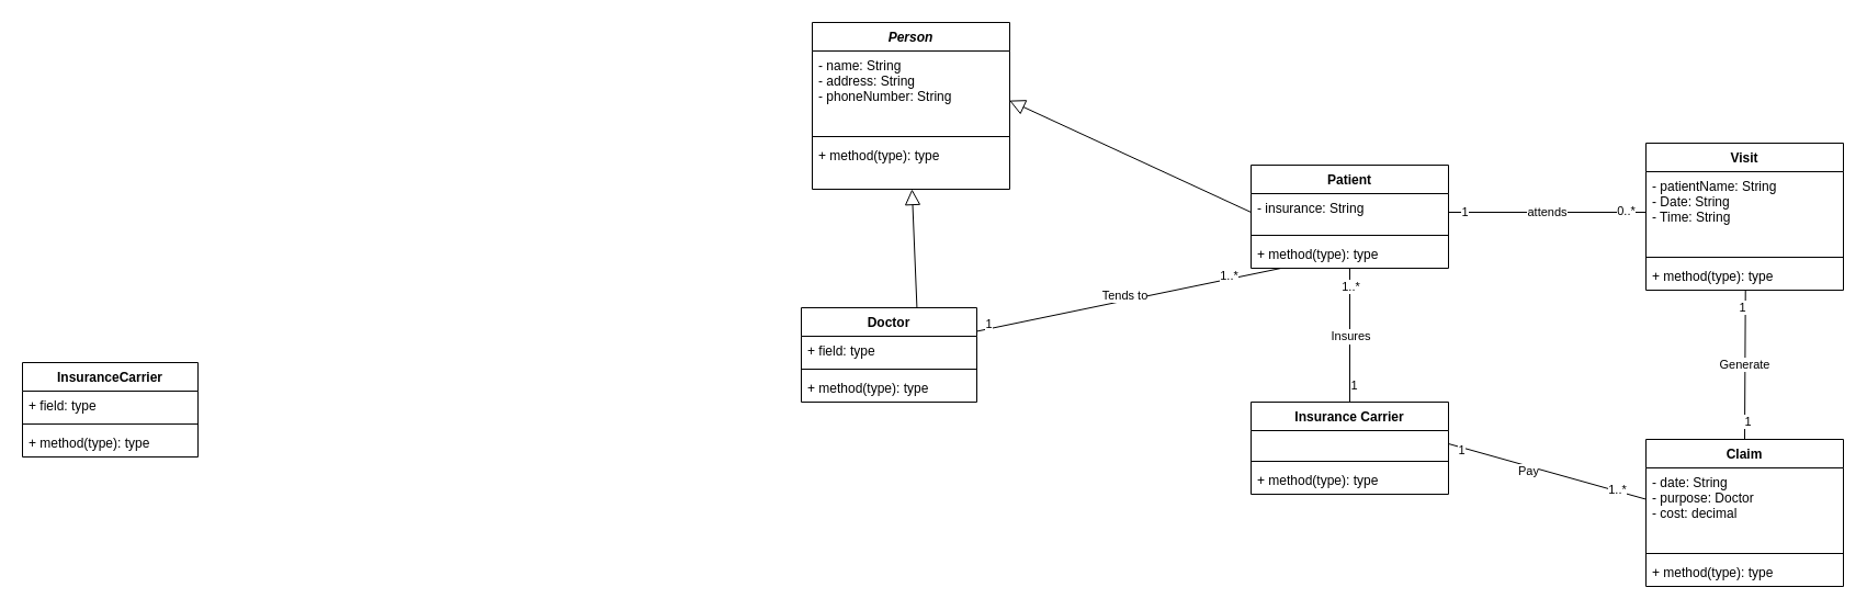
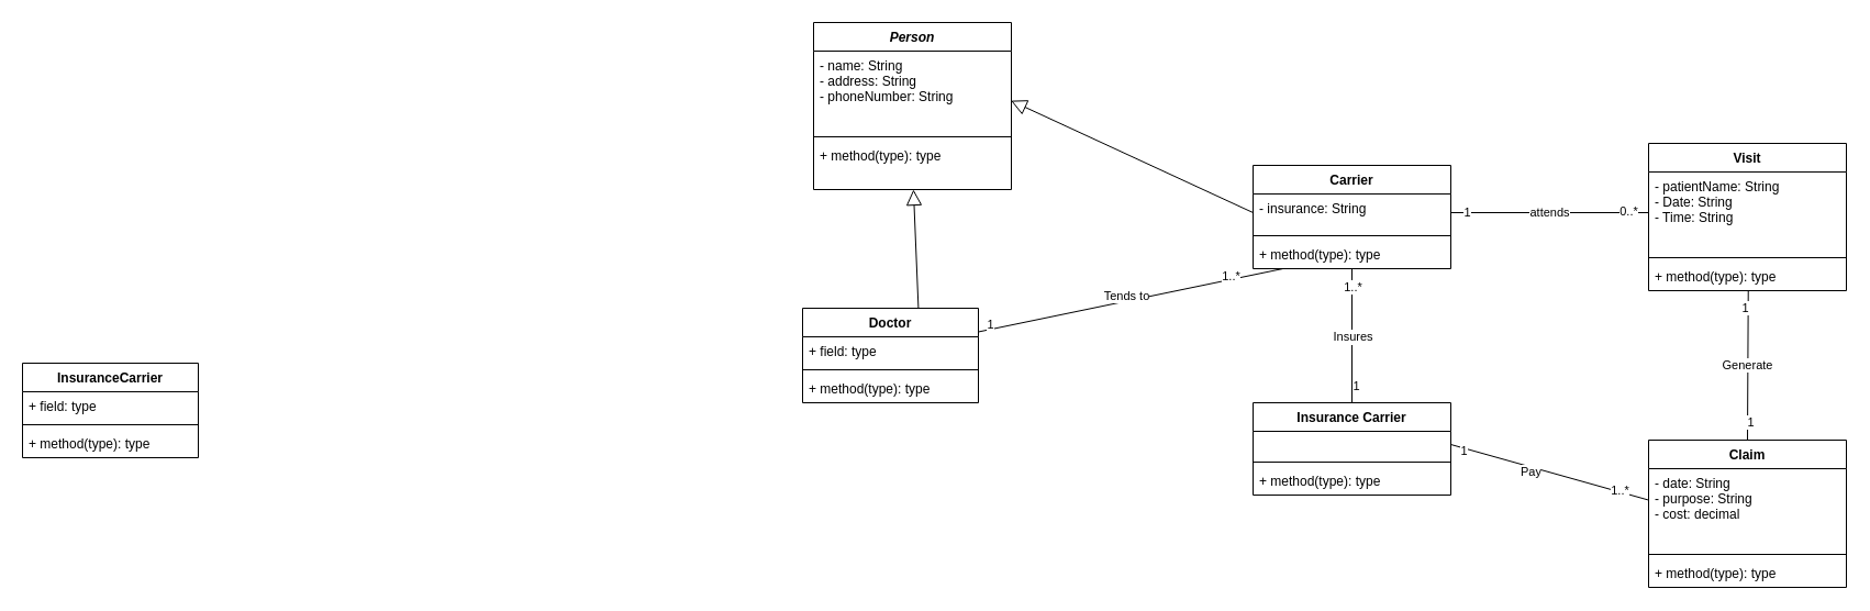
  <mxCell id="0" />
  <mxCell id="1" parent="0" />
- <mxCell id="2" value="Patient" style="swimlane;fontStyle=1;align=center;verticalAlign=top;childLayout=stackLayout;horizontal=1;startSize=26;horizontalStack=0;resizeParent=1;resizeParentMax=0;resizeLast=0;collapsible=1;marginBottom=0;" vertex="1" parent="1"><mxGeometry x="1140" y="150" width="180" height="94" as="geometry" /></mxCell>
+ <mxCell id="2" value="Carrier" style="swimlane;fontStyle=1;align=center;verticalAlign=top;childLayout=stackLayout;horizontal=1;startSize=26;horizontalStack=0;resizeParent=1;resizeParentMax=0;resizeLast=0;collapsible=1;marginBottom=0;" vertex="1" parent="1"><mxGeometry x="1140" y="150" width="180" height="94" as="geometry" /></mxCell>
  <mxCell id="3" value="- insurance: String &#10;" style="text;strokeColor=none;fillColor=none;align=left;verticalAlign=top;spacingLeft=4;spacingRight=4;overflow=hidden;rotatable=0;points=[[0,0.5],[1,0.5]];portConstraint=eastwest;" vertex="1" parent="2"><mxGeometry y="26" width="180" height="34" as="geometry" /></mxCell>
  <mxCell id="4" value="" style="line;strokeWidth=1;fillColor=none;align=left;verticalAlign=middle;spacingTop=-1;spacingLeft=3;spacingRight=3;rotatable=0;labelPosition=right;points=[];portConstraint=eastwest;" vertex="1" parent="2"><mxGeometry y="60" width="180" height="8" as="geometry" /></mxCell>
  <mxCell id="5" value="+ method(type): type" style="text;strokeColor=none;fillColor=none;align=left;verticalAlign=top;spacingLeft=4;spacingRight=4;overflow=hidden;rotatable=0;points=[[0,0.5],[1,0.5]];portConstraint=eastwest;" vertex="1" parent="2"><mxGeometry y="68" width="180" height="26" as="geometry" /></mxCell>
  <mxCell id="6" value="InsuranceCarrier" style="swimlane;fontStyle=1;align=center;verticalAlign=top;childLayout=stackLayout;horizontal=1;startSize=26;horizontalStack=0;resizeParent=1;resizeParentMax=0;resizeLast=0;collapsible=1;marginBottom=0;" vertex="1" parent="1"><mxGeometry x="20" y="330" width="160" height="86" as="geometry" /></mxCell>
  <mxCell id="7" value="+ field: type" style="text;strokeColor=none;fillColor=none;align=left;verticalAlign=top;spacingLeft=4;spacingRight=4;overflow=hidden;rotatable=0;points=[[0,0.5],[1,0.5]];portConstraint=eastwest;" vertex="1" parent="6"><mxGeometry y="26" width="160" height="26" as="geometry" /></mxCell>
  <mxCell id="8" value="" style="line;strokeWidth=1;fillColor=none;align=left;verticalAlign=middle;spacingTop=-1;spacingLeft=3;spacingRight=3;rotatable=0;labelPosition=right;points=[];portConstraint=eastwest;" vertex="1" parent="6"><mxGeometry y="52" width="160" height="8" as="geometry" /></mxCell>
  <mxCell id="9" value="+ method(type): type" style="text;strokeColor=none;fillColor=none;align=left;verticalAlign=top;spacingLeft=4;spacingRight=4;overflow=hidden;rotatable=0;points=[[0,0.5],[1,0.5]];portConstraint=eastwest;" vertex="1" parent="6"><mxGeometry y="60" width="160" height="26" as="geometry" /></mxCell>
  <mxCell id="10" value="Doctor" style="swimlane;fontStyle=1;align=center;verticalAlign=top;childLayout=stackLayout;horizontal=1;startSize=26;horizontalStack=0;resizeParent=1;resizeParentMax=0;resizeLast=0;collapsible=1;marginBottom=0;" vertex="1" parent="1"><mxGeometry x="730" y="280" width="160" height="86" as="geometry" /></mxCell>
  <mxCell id="11" value="+ field: type" style="text;strokeColor=none;fillColor=none;align=left;verticalAlign=top;spacingLeft=4;spacingRight=4;overflow=hidden;rotatable=0;points=[[0,0.5],[1,0.5]];portConstraint=eastwest;" vertex="1" parent="10"><mxGeometry y="26" width="160" height="26" as="geometry" /></mxCell>
  <mxCell id="12" value="" style="line;strokeWidth=1;fillColor=none;align=left;verticalAlign=middle;spacingTop=-1;spacingLeft=3;spacingRight=3;rotatable=0;labelPosition=right;points=[];portConstraint=eastwest;" vertex="1" parent="10"><mxGeometry y="52" width="160" height="8" as="geometry" /></mxCell>
  <mxCell id="13" value="+ method(type): type" style="text;strokeColor=none;fillColor=none;align=left;verticalAlign=top;spacingLeft=4;spacingRight=4;overflow=hidden;rotatable=0;points=[[0,0.5],[1,0.5]];portConstraint=eastwest;" vertex="1" parent="10"><mxGeometry y="60" width="160" height="26" as="geometry" /></mxCell>
  <mxCell id="14" value="Person" style="swimlane;fontStyle=3;align=center;verticalAlign=top;childLayout=stackLayout;horizontal=1;startSize=26;horizontalStack=0;resizeParent=1;resizeParentMax=0;resizeLast=0;collapsible=1;marginBottom=0;" vertex="1" parent="1"><mxGeometry x="740" width="180" height="152" as="geometry" y="20" /></mxCell>
  <mxCell id="15" value="- name: String&#10;- address: String&#10;- phoneNumber: String&#10;" style="text;strokeColor=none;fillColor=none;align=left;verticalAlign=top;spacingLeft=4;spacingRight=4;overflow=hidden;rotatable=0;points=[[0,0.5],[1,0.5]];portConstraint=eastwest;" vertex="1" parent="14"><mxGeometry y="26" width="180" height="74" as="geometry" /></mxCell>
  <mxCell id="16" value="" style="line;strokeWidth=1;fillColor=none;align=left;verticalAlign=middle;spacingTop=-1;spacingLeft=3;spacingRight=3;rotatable=0;labelPosition=right;points=[];portConstraint=eastwest;" vertex="1" parent="14"><mxGeometry y="100" width="180" height="8" as="geometry" /></mxCell>
  <mxCell id="17" value="+ method(type): type" style="text;strokeColor=none;fillColor=none;align=left;verticalAlign=top;spacingLeft=4;spacingRight=4;overflow=hidden;rotatable=0;points=[[0,0.5],[1,0.5]];portConstraint=eastwest;" vertex="1" parent="14"><mxGeometry y="108" width="180" height="44" as="geometry" /></mxCell>
  <mxCell id="18" value="" style="endArrow=block;endFill=0;endSize=12;html=1;rounded=0;exitX=0;exitY=0.5;exitDx=0;exitDy=0;entryX=0.998;entryY=0.61;entryDx=0;entryDy=0;entryPerimeter=0;" edge="1" parent="1" source="3" target="15"><mxGeometry width="160" relative="1" as="geometry"><mxPoint x="410" y="300" as="sourcePoint" /><mxPoint x="570" y="300" as="targetPoint" /></mxGeometry></mxCell>
  <mxCell id="19" value="" style="endArrow=block;endFill=0;endSize=12;html=1;rounded=0;exitX=0.659;exitY=0.006;exitDx=0;exitDy=0;exitPerimeter=0;" edge="1" parent="1" source="10" target="17"><mxGeometry width="160" relative="1" as="geometry"><mxPoint x="760" y="232" as="sourcePoint" /><mxPoint x="850" y="172" as="targetPoint" /></mxGeometry></mxCell>
  <mxCell id="20" style="edgeStyle=none;rounded=0;orthogonalLoop=1;jettySize=auto;html=1;exitX=1;exitY=0.25;exitDx=0;exitDy=0;endArrow=none;endFill=0;" edge="1" parent="1" source="10" target="5"><mxGeometry relative="1" as="geometry" /></mxCell>
  <mxCell id="21" value="1..*" style="edgeLabel;html=1;align=center;verticalAlign=middle;resizable=0;points=[];" vertex="1" connectable="0" parent="20"><mxGeometry x="0.428" relative="1" as="geometry"><mxPoint x="32" y="-10" as="offset" /></mxGeometry></mxCell>
  <mxCell id="22" value="1" style="edgeLabel;html=1;align=center;verticalAlign=middle;resizable=0;points=[];" vertex="1" connectable="0" parent="1"><mxGeometry x="850.002" y="230.004" as="geometry"><mxPoint x="50" y="64" as="offset" /></mxGeometry></mxCell>
  <mxCell id="23" value="Tends to" style="edgeLabel;html=1;align=center;verticalAlign=middle;resizable=0;points=[];" vertex="1" connectable="0" parent="1"><mxGeometry x="580.002" y="190.004" as="geometry"><mxPoint x="444" y="78" as="offset" /></mxGeometry></mxCell>
  <mxCell id="24" style="edgeStyle=none;rounded=0;orthogonalLoop=1;jettySize=auto;html=1;exitX=0.5;exitY=0;exitDx=0;exitDy=0;endArrow=none;endFill=0;" edge="1" parent="1" source="26" target="5"><mxGeometry relative="1" as="geometry" /></mxCell>
  <mxCell id="25" value="Insures" style="edgeLabel;html=1;align=center;verticalAlign=middle;resizable=0;points=[];" vertex="1" connectable="0" parent="24"><mxGeometry x="0.771" y="2" relative="1" as="geometry"><mxPoint x="2" y="48" as="offset" /></mxGeometry></mxCell>
  <mxCell id="26" value="Insurance Carrier" style="swimlane;fontStyle=1;align=center;verticalAlign=top;childLayout=stackLayout;horizontal=1;startSize=26;horizontalStack=0;resizeParent=1;resizeParentMax=0;resizeLast=0;collapsible=1;marginBottom=0;" vertex="1" parent="1"><mxGeometry x="1140" y="366" width="180" height="84" as="geometry" /></mxCell>
  <mxCell id="27" value=" &#10;&#10;&#10;" style="text;strokeColor=none;fillColor=none;align=left;verticalAlign=top;spacingLeft=4;spacingRight=4;overflow=hidden;rotatable=0;points=[[0,0.5],[1,0.5]];portConstraint=eastwest;" vertex="1" parent="26"><mxGeometry y="26" width="180" height="24" as="geometry" /></mxCell>
  <mxCell id="28" value="" style="line;strokeWidth=1;fillColor=none;align=left;verticalAlign=middle;spacingTop=-1;spacingLeft=3;spacingRight=3;rotatable=0;labelPosition=right;points=[];portConstraint=eastwest;" vertex="1" parent="26"><mxGeometry y="50" width="180" height="8" as="geometry" /></mxCell>
  <mxCell id="29" value="+ method(type): type" style="text;strokeColor=none;fillColor=none;align=left;verticalAlign=top;spacingLeft=4;spacingRight=4;overflow=hidden;rotatable=0;points=[[0,0.5],[1,0.5]];portConstraint=eastwest;" vertex="1" parent="26"><mxGeometry y="58" width="180" height="26" as="geometry" /></mxCell>
  <mxCell id="30" value="1..*" style="edgeLabel;html=1;align=center;verticalAlign=middle;resizable=0;points=[];" vertex="1" connectable="0" parent="1"><mxGeometry x="1230" y="260.005" as="geometry" /></mxCell>
  <mxCell id="31" value="1" style="edgeLabel;html=1;align=center;verticalAlign=middle;resizable=0;points=[];" vertex="1" connectable="0" parent="1"><mxGeometry x="1240" y="350.005" as="geometry"><mxPoint x="-7" as="offset" /></mxGeometry></mxCell>
  <mxCell id="32" value="Visit" style="swimlane;fontStyle=1;align=center;verticalAlign=top;childLayout=stackLayout;horizontal=1;startSize=26;horizontalStack=0;resizeParent=1;resizeParentMax=0;resizeLast=0;collapsible=1;marginBottom=0;" vertex="1" parent="1"><mxGeometry x="1500" y="130" width="180" height="134" as="geometry" /></mxCell>
  <mxCell id="33" value="- patientName: String&#10;- Date: String&#10;- Time: String" style="text;strokeColor=none;fillColor=none;align=left;verticalAlign=top;spacingLeft=4;spacingRight=4;overflow=hidden;rotatable=0;points=[[0,0.5],[1,0.5]];portConstraint=eastwest;" vertex="1" parent="32"><mxGeometry y="26" width="180" height="74" as="geometry" /></mxCell>
  <mxCell id="34" value="" style="line;strokeWidth=1;fillColor=none;align=left;verticalAlign=middle;spacingTop=-1;spacingLeft=3;spacingRight=3;rotatable=0;labelPosition=right;points=[];portConstraint=eastwest;" vertex="1" parent="32"><mxGeometry y="100" width="180" height="8" as="geometry" /></mxCell>
  <mxCell id="35" value="+ method(type): type" style="text;strokeColor=none;fillColor=none;align=left;verticalAlign=top;spacingLeft=4;spacingRight=4;overflow=hidden;rotatable=0;points=[[0,0.5],[1,0.5]];portConstraint=eastwest;" vertex="1" parent="32"><mxGeometry y="108" width="180" height="26" as="geometry" /></mxCell>
  <mxCell id="36" value="attends" style="edgeStyle=none;rounded=0;orthogonalLoop=1;jettySize=auto;html=1;exitX=1;exitY=0.5;exitDx=0;exitDy=0;endArrow=none;endFill=0;" edge="1" parent="1" source="3" target="33"><mxGeometry relative="1" as="geometry" /></mxCell>
  <mxCell id="37" value="Insures" style="edgeLabel;html=1;align=center;verticalAlign=middle;resizable=0;points=[];" vertex="1" connectable="0" parent="1"><mxGeometry x="1230" y="305.765" as="geometry" /></mxCell>
  <mxCell id="38" value="1" style="edgeLabel;html=1;align=center;verticalAlign=middle;resizable=0;points=[];" vertex="1" connectable="0" parent="1"><mxGeometry x="1360" y="197.005" as="geometry"><mxPoint x="-26" y="-5" as="offset" /></mxGeometry></mxCell>
  <mxCell id="39" value="0..*" style="edgeLabel;html=1;align=center;verticalAlign=middle;resizable=0;points=[];" vertex="1" connectable="0" parent="1"><mxGeometry x="1330" y="330.005" as="geometry"><mxPoint x="151" y="-139" as="offset" /></mxGeometry></mxCell>
  <mxCell id="40" value="Generate" style="edgeStyle=none;rounded=0;orthogonalLoop=1;jettySize=auto;html=1;exitX=0.5;exitY=0;exitDx=0;exitDy=0;entryX=0.504;entryY=1.011;entryDx=0;entryDy=0;entryPerimeter=0;endArrow=none;endFill=0;" edge="1" parent="1" source="43" target="35"><mxGeometry relative="1" as="geometry" /></mxCell>
  <mxCell id="41" value="1" style="edgeLabel;html=1;align=center;verticalAlign=middle;resizable=0;points=[];" vertex="1" connectable="0" parent="40"><mxGeometry x="0.764" y="3" relative="1" as="geometry"><mxPoint as="offset" /></mxGeometry></mxCell>
  <mxCell id="42" value="1" style="edgeLabel;html=1;align=center;verticalAlign=middle;resizable=0;points=[];" vertex="1" connectable="0" parent="40"><mxGeometry x="-0.744" y="-2" relative="1" as="geometry"><mxPoint as="offset" /></mxGeometry></mxCell>
  <mxCell id="43" value="Claim" style="swimlane;fontStyle=1;align=center;verticalAlign=top;childLayout=stackLayout;horizontal=1;startSize=26;horizontalStack=0;resizeParent=1;resizeParentMax=0;resizeLast=0;collapsible=1;marginBottom=0;" vertex="1" parent="1"><mxGeometry x="1500" y="400" width="180" height="134" as="geometry" /></mxCell>
- <mxCell id="44" value="- date: String&#10;- purpose: Doctor&#10;- cost: decimal &#10;&#10;&#10;" style="text;strokeColor=none;fillColor=none;align=left;verticalAlign=top;spacingLeft=4;spacingRight=4;overflow=hidden;rotatable=0;points=[[0,0.5],[1,0.5]];portConstraint=eastwest;" vertex="1" parent="43"><mxGeometry y="26" width="180" height="74" as="geometry" /></mxCell>
+ <mxCell id="44" value="- date: String&#10;- purpose: String&#10;- cost: decimal &#10;&#10;&#10;" style="text;strokeColor=none;fillColor=none;align=left;verticalAlign=top;spacingLeft=4;spacingRight=4;overflow=hidden;rotatable=0;points=[[0,0.5],[1,0.5]];portConstraint=eastwest;" vertex="1" parent="43"><mxGeometry y="26" width="180" height="74" as="geometry" /></mxCell>
  <mxCell id="45" value="" style="line;strokeWidth=1;fillColor=none;align=left;verticalAlign=middle;spacingTop=-1;spacingLeft=3;spacingRight=3;rotatable=0;labelPosition=right;points=[];portConstraint=eastwest;" vertex="1" parent="43"><mxGeometry y="100" width="180" height="8" as="geometry" /></mxCell>
  <mxCell id="46" value="+ method(type): type" style="text;strokeColor=none;fillColor=none;align=left;verticalAlign=top;spacingLeft=4;spacingRight=4;overflow=hidden;rotatable=0;points=[[0,0.5],[1,0.5]];portConstraint=eastwest;" vertex="1" parent="43"><mxGeometry y="108" width="180" height="26" as="geometry" /></mxCell>
  <mxCell id="47" style="edgeStyle=none;rounded=0;orthogonalLoop=1;jettySize=auto;html=1;exitX=1;exitY=0.5;exitDx=0;exitDy=0;entryX=-0.003;entryY=0.384;entryDx=0;entryDy=0;entryPerimeter=0;endArrow=none;endFill=0;" edge="1" parent="1" source="27" target="44"><mxGeometry relative="1" as="geometry" /></mxCell>
  <mxCell id="48" value="1..*" style="edgeLabel;html=1;align=center;verticalAlign=middle;resizable=0;points=[];" vertex="1" connectable="0" parent="47"><mxGeometry x="0.705" y="2" relative="1" as="geometry"><mxPoint as="offset" /></mxGeometry></mxCell>
  <mxCell id="49" value="1" style="edgeLabel;html=1;align=center;verticalAlign=middle;resizable=0;points=[];" vertex="1" connectable="0" parent="47"><mxGeometry x="-0.856" y="-2" relative="1" as="geometry"><mxPoint as="offset" /></mxGeometry></mxCell>
  <mxCell id="50" value="Pay" style="edgeLabel;html=1;align=center;verticalAlign=middle;resizable=0;points=[];" vertex="1" connectable="0" parent="47"><mxGeometry x="-0.181" y="-4" relative="1" as="geometry"><mxPoint as="offset" /></mxGeometry></mxCell>
